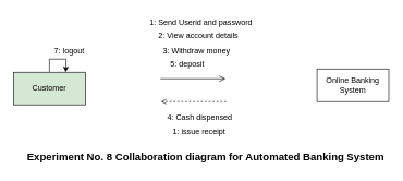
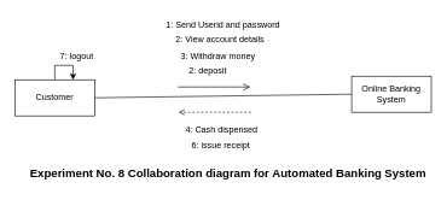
  <mxCell id="0" />
  <mxCell id="1" parent="0" />
  <mxCell id="2" style="edgeStyle=orthogonalEdgeStyle;rounded=0;orthogonalLoop=1;jettySize=auto;html=1;" edge="1" parent="1" source="3"><mxGeometry relative="1" as="geometry"><mxPoint x="100" y="110" as="targetPoint" /></mxGeometry></mxCell>
- <mxCell id="3" value="Customer" style="html=1;whiteSpace=wrap;fillColor=#d5e8d4;" parent="1" vertex="1"><mxGeometry x="20" y="110" width="110" height="50" as="geometry" /></mxCell>
+ <mxCell id="3" value="Customer" style="html=1;whiteSpace=wrap;" parent="1" vertex="1"><mxGeometry x="20" y="110" width="110" height="50" as="geometry" /></mxCell>
  <mxCell id="4" value="Online Banking System" style="html=1;whiteSpace=wrap;" parent="1" vertex="1"><mxGeometry x="485" y="105" width="110" height="50" as="geometry" /></mxCell>
+ <mxCell id="5" value="" style="endArrow=none;startArrow=none;endFill=0;startFill=0;endSize=2;html=1;verticalAlign=bottom;labelBackgroundColor=none;strokeWidth=1;rounded=0;entryX=0;entryY=0.5;entryDx=0;entryDy=0;exitX=1;exitY=0.5;exitDx=0;exitDy=0;startSize=4;" parent="1" source="3" target="4" edge="1"><mxGeometry width="160" relative="1" as="geometry"><mxPoint x="130" y="134.5" as="sourcePoint" /><mxPoint x="290" y="134.5" as="targetPoint" /></mxGeometry></mxCell>
  <mxCell id="6" value="1: Send Userid and password" style="text;html=1;align=center;verticalAlign=middle;resizable=0;points=[];autosize=1;strokeColor=none;fillColor=none;" parent="1" vertex="1"><mxGeometry x="217" y="20" width="180" height="30" as="geometry" /></mxCell>
  <mxCell id="7" value="2: View account details" style="text;html=1;align=center;verticalAlign=middle;resizable=0;points=[];autosize=1;strokeColor=none;fillColor=none;" parent="1" vertex="1"><mxGeometry x="228" y="40" width="150" height="30" as="geometry" /></mxCell>
  <mxCell id="8" value="3: Withdraw money" style="text;html=1;align=center;verticalAlign=middle;resizable=0;points=[];autosize=1;strokeColor=none;fillColor=none;" parent="1" vertex="1"><mxGeometry x="235" y="63" width="130" height="30" as="geometry" /></mxCell>
  <mxCell id="9" value="" style="endArrow=open;startArrow=none;endFill=0;startFill=0;endSize=8;html=1;verticalAlign=bottom;labelBackgroundColor=none;strokeWidth=1;rounded=0;" parent="1" edge="1"><mxGeometry width="160" relative="1" as="geometry"><mxPoint x="245" y="120" as="sourcePoint" /><mxPoint x="345" y="120" as="targetPoint" /></mxGeometry></mxCell>
  <mxCell id="10" value="" style="html=1;verticalAlign=bottom;labelBackgroundColor=none;endArrow=open;endFill=0;dashed=1;rounded=0;" parent="1" edge="1"><mxGeometry width="160" relative="1" as="geometry"><mxPoint x="346" y="155" as="sourcePoint" /><mxPoint x="246" y="155" as="targetPoint" /></mxGeometry></mxCell>
  <mxCell id="11" value="4: Cash dispensed" style="text;html=1;align=center;verticalAlign=middle;resizable=0;points=[];autosize=1;strokeColor=none;fillColor=none;" parent="1" vertex="1"><mxGeometry x="245" y="164" width="120" height="30" as="geometry" /></mxCell>
- <mxCell id="12" value="5: deposit" style="text;html=1;align=center;verticalAlign=middle;resizable=0;points=[];autosize=1;strokeColor=none;fillColor=none;" parent="1" vertex="1"><mxGeometry x="246" y="82" width="80" height="30" as="geometry" /></mxCell>
- <mxCell id="13" value="1: issue receipt" style="text;html=1;align=center;verticalAlign=middle;resizable=0;points=[];autosize=1;strokeColor=none;fillColor=none;" parent="1" vertex="1"><mxGeometry x="254" y="187" width="100" height="30" as="geometry" /></mxCell>
+ <mxCell id="12" value="2: deposit" style="text;html=1;align=center;verticalAlign=middle;resizable=0;points=[];autosize=1;strokeColor=none;fillColor=none;" parent="1" vertex="1"><mxGeometry x="246" y="82" width="80" height="30" as="geometry" /></mxCell>
+ <mxCell id="13" value="6: issue receipt" style="text;html=1;align=center;verticalAlign=middle;resizable=0;points=[];autosize=1;strokeColor=none;fillColor=none;" parent="1" vertex="1"><mxGeometry x="254" y="187" width="100" height="30" as="geometry" /></mxCell>
  <mxCell id="14" value="7: logout" style="text;html=1;align=center;verticalAlign=middle;resizable=0;points=[];autosize=1;strokeColor=none;fillColor=none;" parent="1" vertex="1"><mxGeometry x="70" y="63" width="70" height="30" as="geometry" /></mxCell>
  <mxCell id="15" value="&lt;b style=&quot;mso-bidi-font-weight:normal&quot;&gt;&lt;span style=&quot;font-size:12.0pt;font-family:&amp;quot;Calibri&amp;quot;,sans-serif;mso-ascii-theme-font:&lt;br/&gt;minor-latin;mso-fareast-font-family:&amp;quot;Times New Roman&amp;quot;;mso-hansi-theme-font:&lt;br/&gt;minor-latin;mso-bidi-theme-font:minor-latin;mso-ansi-language:EN-US;mso-fareast-language:&lt;br/&gt;EN-US;mso-bidi-language:AR-SA&quot; lang=&quot;EN-US&quot;&gt;Experiment No. 8 Collaboration diagram&lt;span style=&quot;letter-spacing:-.2pt&quot;&gt; &lt;/span&gt;for&lt;span style=&quot;letter-spacing:-.15pt&quot;&gt; &lt;/span&gt;Automated&lt;span style=&quot;letter-spacing:&lt;br/&gt;-.1pt&quot;&gt; &lt;/span&gt;Banking&lt;span style=&quot;letter-spacing:-.25pt&quot;&gt; &lt;/span&gt;System&lt;br&gt;&lt;/span&gt;&lt;/b&gt;" style="text;html=1;align=center;verticalAlign=middle;resizable=0;points=[];autosize=1;strokeColor=none;fillColor=none;" parent="1" vertex="1"><mxGeometry x="64" y="225" width="500" height="30" as="geometry" /></mxCell>
